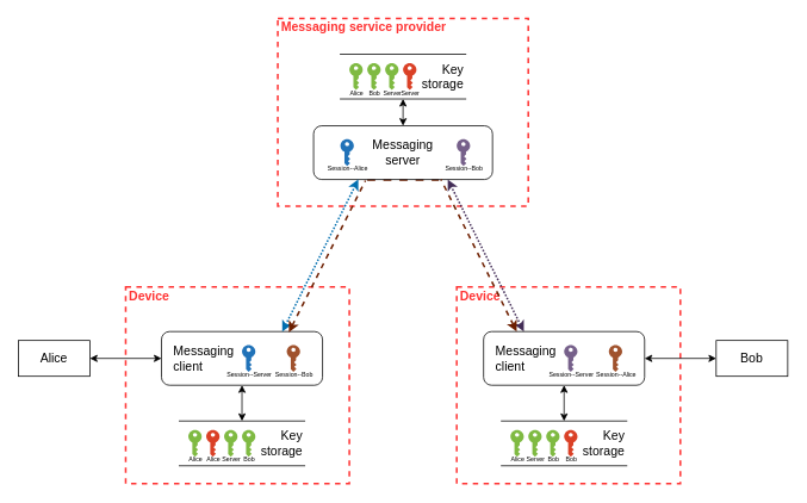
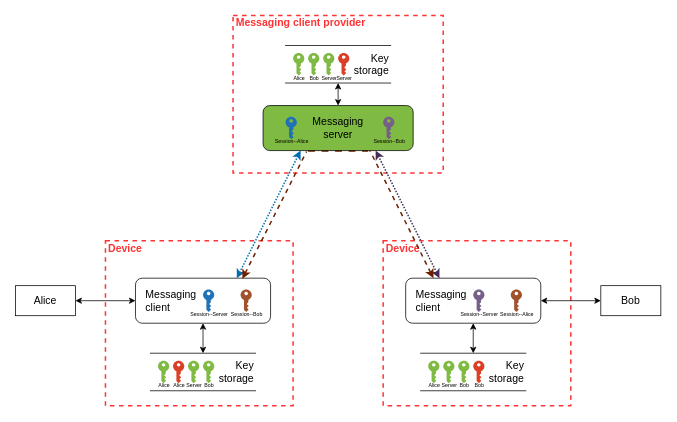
  <mxCell id="0" />
  <mxCell id="1" value="Base - device" style="" parent="0" />
  <mxCell id="2" value="" style="endArrow=none;startArrow=none;html=1;fontColor=#FF3333;dashed=1;strokeWidth=3;fillColor=#a0522d;strokeColor=#6D1F00;endFill=0;startFill=0;" edge="1" parent="1"><mxGeometry width="50" height="50" relative="1" as="geometry"><mxPoint x="410" y="200" as="sourcePoint" /><mxPoint x="490" y="200" as="targetPoint" /></mxGeometry></mxCell>
- <mxCell id="3" value="&lt;font style=&quot;font-size: 14px&quot;&gt;Messaging&lt;br&gt;server&lt;/font&gt;" style="rounded=1;whiteSpace=wrap;html=1;" parent="1" vertex="1"><mxGeometry x="350" y="140" width="200" height="60" as="geometry" /></mxCell>
+ <mxCell id="3" value="&lt;font style=&quot;font-size: 14px&quot;&gt;Messaging&lt;br&gt;server&lt;/font&gt;" style="rounded=1;whiteSpace=wrap;html=1;fillColor=#7fba42;" parent="1" vertex="1"><mxGeometry x="350" y="140" width="200" height="60" as="geometry" /></mxCell>
  <mxCell id="4" value="&lt;font style=&quot;font-size: 14px&quot;&gt;Device&lt;/font&gt;" style="html=1;fontColor=#FF3333;fontStyle=1;align=left;verticalAlign=top;spacing=0;labelBorderColor=none;fillColor=none;dashed=1;strokeWidth=2;strokeColor=#FF3333;spacingLeft=4;spacingTop=-3;" parent="1" vertex="1"><mxGeometry x="140" y="320" width="250" height="220" as="geometry" /></mxCell>
  <mxCell id="5" value="&lt;font style=&quot;font-size: 14px&quot;&gt;Device&lt;/font&gt;" style="html=1;fontColor=#FF3333;fontStyle=1;align=left;verticalAlign=top;spacing=0;labelBorderColor=none;fillColor=none;dashed=1;strokeWidth=2;strokeColor=#FF3333;spacingLeft=4;spacingTop=-3;" parent="1" vertex="1"><mxGeometry x="510" y="320" width="250" height="220" as="geometry" /></mxCell>
  <mxCell id="6" value="&lt;blockquote style=&quot;margin: 0 0 0 40px ; border: none ; padding: 0px&quot;&gt;&lt;/blockquote&gt;&lt;span style=&quot;font-size: 14px&quot;&gt;Key&lt;/span&gt;&lt;br&gt;&lt;font style=&quot;font-size: 14px&quot;&gt;storage&lt;/font&gt;" style="shape=partialRectangle;whiteSpace=wrap;html=1;left=0;right=0;fillColor=none;align=right;" parent="1" vertex="1"><mxGeometry x="200" y="470" width="140" height="50" as="geometry" /></mxCell>
  <mxCell id="7" value="&lt;span style=&quot;font-size: 14px&quot;&gt;Alice&lt;/span&gt;" style="rounded=0;whiteSpace=wrap;html=1;" parent="1" vertex="1"><mxGeometry x="20" width="80" height="40" as="geometry" y="380" /></mxCell>
  <mxCell id="8" value="" style="endArrow=classic;startArrow=classic;html=1;fontColor=#FF3333;entryX=1;entryY=0.5;entryDx=0;entryDy=0;exitX=0;exitY=0.5;exitDx=0;exitDy=0;" parent="1" source="9" target="7" edge="1"><mxGeometry width="50" height="50" relative="1" as="geometry"><mxPoint x="250" y="495" as="sourcePoint" /><mxPoint x="100" y="457.5" as="targetPoint" /></mxGeometry></mxCell>
  <mxCell id="9" value="&lt;font style=&quot;font-size: 14px&quot;&gt;&amp;nbsp; &amp;nbsp;Messaging&lt;br&gt;&lt;/font&gt;&lt;font style=&quot;font-size: 14px&quot;&gt;&amp;nbsp; &amp;nbsp;client&lt;/font&gt;" style="rounded=1;whiteSpace=wrap;html=1;align=left;" parent="1" vertex="1"><mxGeometry x="180" y="370" width="180" height="60" as="geometry" /></mxCell>
  <mxCell id="10" value="&lt;font style=&quot;font-size: 14px&quot;&gt;Bob&lt;/font&gt;" style="rounded=0;whiteSpace=wrap;html=1;" parent="1" vertex="1"><mxGeometry x="800" width="80" height="40" as="geometry" y="380" /></mxCell>
  <mxCell id="11" value="" style="endArrow=classic;startArrow=classic;html=1;fontColor=#FF3333;entryX=0;entryY=0.5;entryDx=0;entryDy=0;exitX=1;exitY=0.5;exitDx=0;exitDy=0;" parent="1" source="20" target="10" edge="1"><mxGeometry width="50" height="50" relative="1" as="geometry"><mxPoint x="645" y="400" as="sourcePoint" /><mxPoint x="445" y="467.5" as="targetPoint" /></mxGeometry></mxCell>
- <mxCell id="12" value="&lt;font style=&quot;font-size: 14px&quot;&gt;Messaging service provider&lt;/font&gt;" style="html=1;fontColor=#FF3333;fontStyle=1;align=left;verticalAlign=top;spacing=0;labelBorderColor=none;fillColor=none;dashed=1;strokeWidth=2;strokeColor=#FF3333;spacingLeft=4;spacingTop=-3;" parent="1" vertex="1"><mxGeometry x="310" y="20" width="280" height="210" as="geometry" /></mxCell>
+ <mxCell id="12" value="&lt;font style=&quot;font-size: 14px&quot;&gt;Messaging client provider&lt;/font&gt;" style="html=1;fontColor=#FF3333;fontStyle=1;align=left;verticalAlign=top;spacing=0;labelBorderColor=none;fillColor=none;dashed=1;strokeWidth=2;strokeColor=#FF3333;spacingLeft=4;spacingTop=-3;" parent="1" vertex="1"><mxGeometry x="310" y="20" width="280" height="210" as="geometry" /></mxCell>
  <mxCell id="13" value="" style="endArrow=classic;startArrow=classic;html=1;fontColor=#FF3333;entryX=0.25;entryY=1;entryDx=0;entryDy=0;exitX=0.75;exitY=0;exitDx=0;exitDy=0;dashed=1;strokeWidth=2;dashPattern=1 1;fillColor=#1ba1e2;strokeColor=#006EAF;" parent="1" source="9" target="3" edge="1"><mxGeometry width="50" height="50" relative="1" as="geometry"><mxPoint x="260" y="410" as="sourcePoint" /><mxPoint x="560" y="410" as="targetPoint" /></mxGeometry></mxCell>
  <mxCell id="14" value="" style="endArrow=classic;startArrow=classic;html=1;fontColor=#FF3333;entryX=0.75;entryY=1;entryDx=0;entryDy=0;dashed=1;strokeWidth=2;dashPattern=1 1;fillColor=#76608a;strokeColor=#432D57;exitX=0.25;exitY=0;exitDx=0;exitDy=0;" parent="1" source="20" target="3" edge="1"><mxGeometry width="50" height="50" relative="1" as="geometry"><mxPoint x="580" y="370" as="sourcePoint" /><mxPoint x="380" y="210" as="targetPoint" /></mxGeometry></mxCell>
  <mxCell id="15" value="&lt;font style=&quot;font-size: 7px&quot;&gt;Alice&lt;/font&gt;" style="pointerEvents=1;shadow=0;dashed=0;html=1;strokeColor=none;labelPosition=center;verticalLabelPosition=bottom;verticalAlign=top;outlineConnect=0;align=center;shape=mxgraph.office.security.key_permissions;fillColor=#DA4026;spacing=0;spacingTop=-10;" parent="1" vertex="1"><mxGeometry x="230" y="480" width="15" height="30" as="geometry" /></mxCell>
  <mxCell id="16" value="&lt;font style=&quot;font-size: 7px&quot;&gt;Alice&lt;/font&gt;" style="pointerEvents=1;shadow=0;dashed=0;html=1;strokeColor=none;labelPosition=center;verticalLabelPosition=bottom;verticalAlign=top;outlineConnect=0;align=center;shape=mxgraph.office.security.key_permissions;fillColor=#7FBA42;horizontal=1;spacing=0;spacingTop=-10;" parent="1" vertex="1"><mxGeometry x="210" y="480" width="15" height="30" as="geometry" /></mxCell>
  <mxCell id="17" value="&lt;font style=&quot;font-size: 7px&quot;&gt;&lt;font style=&quot;font-size: 7px&quot;&gt;Session&lt;/font&gt;&lt;font style=&quot;font-size: 7px&quot;&gt;--Server&lt;/font&gt;&lt;/font&gt;&lt;font&gt;&lt;br&gt;&lt;/font&gt;" style="pointerEvents=1;shadow=0;dashed=0;html=1;strokeColor=none;labelPosition=center;verticalLabelPosition=bottom;verticalAlign=top;outlineConnect=0;align=center;shape=mxgraph.office.security.key_permissions;fillColor=#2072B8;fontSize=12;spacing=0;spacingTop=-10;" parent="1" vertex="1"><mxGeometry x="270" y="385" width="15" height="30" as="geometry" /></mxCell>
  <mxCell id="18" value="" style="endArrow=classic;startArrow=classic;html=1;fontColor=#FF3333;exitX=0.5;exitY=1;exitDx=0;exitDy=0;entryX=0.5;entryY=0;entryDx=0;entryDy=0;" parent="1" source="9" target="6" edge="1"><mxGeometry width="50" height="50" relative="1" as="geometry"><mxPoint x="190" y="410" as="sourcePoint" /><mxPoint x="110" y="410" as="targetPoint" /></mxGeometry></mxCell>
  <mxCell id="19" value="&lt;blockquote style=&quot;margin: 0 0 0 40px ; border: none ; padding: 0px&quot;&gt;&lt;/blockquote&gt;&lt;span style=&quot;font-size: 14px&quot;&gt;Key&lt;/span&gt;&lt;br&gt;&lt;font style=&quot;font-size: 14px&quot;&gt;storage&lt;/font&gt;" style="shape=partialRectangle;whiteSpace=wrap;html=1;left=0;right=0;fillColor=none;align=right;" parent="1" vertex="1"><mxGeometry x="560" y="470" width="140" height="50" as="geometry" /></mxCell>
  <mxCell id="20" value="&lt;font style=&quot;font-size: 14px&quot;&gt;&amp;nbsp; &amp;nbsp;Messaging&lt;br&gt;&lt;/font&gt;&lt;font style=&quot;font-size: 14px&quot;&gt;&amp;nbsp; &amp;nbsp;client&lt;/font&gt;" style="rounded=1;whiteSpace=wrap;html=1;align=left;" parent="1" vertex="1"><mxGeometry x="540" y="370" width="180" height="60" as="geometry" /></mxCell>
  <mxCell id="21" value="&lt;font style=&quot;font-size: 7px&quot;&gt;Bob&lt;/font&gt;" style="pointerEvents=1;shadow=0;dashed=0;html=1;strokeColor=none;labelPosition=center;verticalLabelPosition=bottom;verticalAlign=top;outlineConnect=0;align=center;shape=mxgraph.office.security.key_permissions;fillColor=#DA4026;spacing=0;spacingTop=-10;" parent="1" vertex="1"><mxGeometry x="630" y="480" width="15" height="30" as="geometry" /></mxCell>
  <mxCell id="22" value="&lt;font style=&quot;font-size: 7px&quot;&gt;Bob&lt;/font&gt;" style="pointerEvents=1;shadow=0;dashed=0;html=1;strokeColor=none;labelPosition=center;verticalLabelPosition=bottom;verticalAlign=top;outlineConnect=0;align=center;shape=mxgraph.office.security.key_permissions;fillColor=#7FBA42;horizontal=1;spacing=0;spacingTop=-10;" parent="1" vertex="1"><mxGeometry x="610" y="480" width="15" height="30" as="geometry" /></mxCell>
  <mxCell id="23" value="&lt;font style=&quot;font-size: 7px&quot;&gt;&lt;font style=&quot;font-size: 7px&quot;&gt;Session&lt;/font&gt;&lt;font style=&quot;font-size: 7px&quot;&gt;--Server&lt;/font&gt;&lt;/font&gt;&lt;font&gt;&lt;br&gt;&lt;/font&gt;" style="pointerEvents=1;shadow=0;dashed=0;html=1;labelPosition=center;verticalLabelPosition=bottom;verticalAlign=top;outlineConnect=0;align=center;shape=mxgraph.office.security.key_permissions;fillColor=#76608a;fontSize=12;spacing=0;spacingTop=-10;strokeColor=none;" parent="1" vertex="1"><mxGeometry x="630" y="385" width="15" height="30" as="geometry" /></mxCell>
  <mxCell id="24" value="" style="endArrow=classic;startArrow=classic;html=1;fontColor=#FF3333;exitX=0.5;exitY=1;exitDx=0;exitDy=0;entryX=0.5;entryY=0;entryDx=0;entryDy=0;" parent="1" source="20" target="19" edge="1"><mxGeometry width="50" height="50" relative="1" as="geometry"><mxPoint x="545" y="410" as="sourcePoint" /><mxPoint x="465" y="410" as="targetPoint" /></mxGeometry></mxCell>
  <mxCell id="25" value="&lt;font style=&quot;font-size: 7px&quot;&gt;Server&lt;/font&gt;" style="pointerEvents=1;shadow=0;dashed=0;html=1;strokeColor=none;labelPosition=center;verticalLabelPosition=bottom;verticalAlign=top;outlineConnect=0;align=center;shape=mxgraph.office.security.key_permissions;fillColor=#7FBA42;horizontal=1;spacing=0;spacingTop=-10;" parent="1" vertex="1"><mxGeometry x="250" y="480" width="15" height="30" as="geometry" /></mxCell>
  <mxCell id="26" value="&lt;font style=&quot;font-size: 7px&quot;&gt;Server&lt;/font&gt;" style="pointerEvents=1;shadow=0;dashed=0;html=1;strokeColor=none;labelPosition=center;verticalLabelPosition=bottom;verticalAlign=top;outlineConnect=0;align=center;shape=mxgraph.office.security.key_permissions;fillColor=#7FBA42;horizontal=1;spacing=0;spacingTop=-10;" parent="1" vertex="1"><mxGeometry x="590" y="480" width="15" height="30" as="geometry" /></mxCell>
  <mxCell id="27" value="&lt;blockquote style=&quot;margin: 0 0 0 40px ; border: none ; padding: 0px&quot;&gt;&lt;/blockquote&gt;&lt;span style=&quot;font-size: 14px&quot;&gt;Key&lt;/span&gt;&lt;br&gt;&lt;font style=&quot;font-size: 14px&quot;&gt;storage&lt;/font&gt;" style="shape=partialRectangle;whiteSpace=wrap;html=1;left=0;right=0;fillColor=none;align=right;" parent="1" vertex="1"><mxGeometry x="380" y="60" width="140" height="50" as="geometry" /></mxCell>
  <mxCell id="28" value="&lt;font style=&quot;font-size: 7px&quot;&gt;Server&lt;/font&gt;" style="pointerEvents=1;shadow=0;dashed=0;html=1;strokeColor=none;labelPosition=center;verticalLabelPosition=bottom;verticalAlign=top;outlineConnect=0;align=center;shape=mxgraph.office.security.key_permissions;fillColor=#DA4026;spacing=0;spacingTop=-10;" parent="1" vertex="1"><mxGeometry x="450" y="70" width="15" height="30" as="geometry" /></mxCell>
  <mxCell id="29" value="&lt;font style=&quot;font-size: 7px&quot;&gt;Server&lt;/font&gt;" style="pointerEvents=1;shadow=0;dashed=0;html=1;strokeColor=none;labelPosition=center;verticalLabelPosition=bottom;verticalAlign=top;outlineConnect=0;align=center;shape=mxgraph.office.security.key_permissions;fillColor=#7FBA42;horizontal=1;spacing=0;spacingTop=-10;" parent="1" vertex="1"><mxGeometry x="430" y="70" width="15" height="30" as="geometry" /></mxCell>
  <mxCell id="30" value="&lt;font style=&quot;font-size: 7px&quot;&gt;Bob&lt;/font&gt;" style="pointerEvents=1;shadow=0;dashed=0;html=1;strokeColor=none;labelPosition=center;verticalLabelPosition=bottom;verticalAlign=top;outlineConnect=0;align=center;shape=mxgraph.office.security.key_permissions;fillColor=#7FBA42;horizontal=1;spacing=0;spacingTop=-10;" parent="1" vertex="1"><mxGeometry x="410" y="70" width="15" height="30" as="geometry" /></mxCell>
  <mxCell id="31" value="&lt;font style=&quot;font-size: 7px&quot;&gt;Alice&lt;/font&gt;" style="pointerEvents=1;shadow=0;dashed=0;html=1;strokeColor=none;labelPosition=center;verticalLabelPosition=bottom;verticalAlign=top;outlineConnect=0;align=center;shape=mxgraph.office.security.key_permissions;fillColor=#7FBA42;horizontal=1;spacing=0;spacingTop=-10;" parent="1" vertex="1"><mxGeometry x="390" y="70" width="15" height="30" as="geometry" /></mxCell>
  <mxCell id="32" value="" style="endArrow=classic;startArrow=classic;html=1;fontColor=#FF3333;exitX=0.5;exitY=1;exitDx=0;exitDy=0;entryX=0.5;entryY=0;entryDx=0;entryDy=0;" parent="1" source="27" target="3" edge="1"><mxGeometry width="50" height="50" relative="1" as="geometry"><mxPoint x="650" y="440" as="sourcePoint" /><mxPoint x="650" y="480" as="targetPoint" /></mxGeometry></mxCell>
  <mxCell id="33" value="&lt;font style=&quot;font-size: 7px&quot;&gt;&lt;font style=&quot;font-size: 7px&quot;&gt;Session&lt;/font&gt;&lt;font style=&quot;font-size: 7px&quot;&gt;--Alice&lt;/font&gt;&lt;/font&gt;&lt;font&gt;&lt;br&gt;&lt;/font&gt;" style="pointerEvents=1;shadow=0;dashed=0;html=1;strokeColor=none;labelPosition=center;verticalLabelPosition=bottom;verticalAlign=top;outlineConnect=0;align=center;shape=mxgraph.office.security.key_permissions;fillColor=#2072B8;fontSize=12;spacing=0;spacingTop=-10;" parent="1" vertex="1"><mxGeometry x="380" y="155" width="15" height="30" as="geometry" /></mxCell>
  <mxCell id="34" value="&lt;font style=&quot;font-size: 7px&quot;&gt;&lt;font style=&quot;font-size: 7px&quot;&gt;Session&lt;/font&gt;&lt;font style=&quot;font-size: 7px&quot;&gt;--Bob&lt;/font&gt;&lt;/font&gt;&lt;font&gt;&lt;br&gt;&lt;/font&gt;" style="pointerEvents=1;shadow=0;dashed=0;html=1;labelPosition=center;verticalLabelPosition=bottom;verticalAlign=top;outlineConnect=0;align=center;shape=mxgraph.office.security.key_permissions;fillColor=#76608a;fontSize=12;spacing=0;spacingTop=-10;strokeColor=none;" parent="1" vertex="1"><mxGeometry x="510" y="155" width="15" height="30" as="geometry" /></mxCell>
  <mxCell id="35" value="&lt;font style=&quot;font-size: 7px&quot;&gt;Bob&lt;/font&gt;" style="pointerEvents=1;shadow=0;dashed=0;html=1;strokeColor=none;labelPosition=center;verticalLabelPosition=bottom;verticalAlign=top;outlineConnect=0;align=center;shape=mxgraph.office.security.key_permissions;fillColor=#7FBA42;horizontal=1;spacing=0;spacingTop=-10;" vertex="1" parent="1"><mxGeometry x="270" y="480" width="15" height="30" as="geometry" /></mxCell>
  <mxCell id="36" value="&lt;font style=&quot;font-size: 7px&quot;&gt;Alice&lt;/font&gt;" style="pointerEvents=1;shadow=0;dashed=0;html=1;strokeColor=none;labelPosition=center;verticalLabelPosition=bottom;verticalAlign=top;outlineConnect=0;align=center;shape=mxgraph.office.security.key_permissions;fillColor=#7FBA42;horizontal=1;spacing=0;spacingTop=-10;" vertex="1" parent="1"><mxGeometry x="570" y="480" width="15" height="30" as="geometry" /></mxCell>
  <mxCell id="37" value="&lt;font style=&quot;font-size: 7px&quot;&gt;&lt;font style=&quot;font-size: 7px&quot;&gt;Session&lt;/font&gt;&lt;font style=&quot;font-size: 7px&quot;&gt;--Bob&lt;/font&gt;&lt;/font&gt;&lt;font&gt;&lt;br&gt;&lt;/font&gt;" style="pointerEvents=1;shadow=0;dashed=0;html=1;labelPosition=center;verticalLabelPosition=bottom;verticalAlign=top;outlineConnect=0;align=center;shape=mxgraph.office.security.key_permissions;fillColor=#a0522d;fontSize=12;spacing=0;spacingTop=-10;strokeColor=none;" vertex="1" parent="1"><mxGeometry x="320" y="385" width="15" height="30" as="geometry" /></mxCell>
  <mxCell id="38" value="&lt;font style=&quot;font-size: 7px&quot;&gt;&lt;font style=&quot;font-size: 7px&quot;&gt;Session&lt;/font&gt;&lt;font style=&quot;font-size: 7px&quot;&gt;--Alice&lt;/font&gt;&lt;/font&gt;&lt;font&gt;&lt;br&gt;&lt;/font&gt;" style="pointerEvents=1;shadow=0;dashed=0;html=1;labelPosition=center;verticalLabelPosition=bottom;verticalAlign=top;outlineConnect=0;align=center;shape=mxgraph.office.security.key_permissions;fillColor=#a0522d;fontSize=12;spacing=0;spacingTop=-10;strokeColor=none;" vertex="1" parent="1"><mxGeometry x="680" y="385" width="15" height="30" as="geometry" /></mxCell>
  <mxCell id="39" value="" style="endArrow=none;startArrow=classic;html=1;fontColor=#FF3333;exitX=0.791;exitY=0.013;exitDx=0;exitDy=0;dashed=1;strokeWidth=2;fillColor=#a0522d;strokeColor=#6D1F00;endFill=0;exitPerimeter=0;entryX=0.29;entryY=1.02;entryDx=0;entryDy=0;entryPerimeter=0;" edge="1" parent="1" source="9" target="3"><mxGeometry width="50" height="50" relative="1" as="geometry"><mxPoint x="325" as="sourcePoint" y="380" /><mxPoint x="410" y="210" as="targetPoint" /></mxGeometry></mxCell>
  <mxCell id="40" value="" style="endArrow=none;startArrow=classic;html=1;fontColor=#FF3333;dashed=1;strokeWidth=2;fillColor=#a0522d;strokeColor=#6D1F00;endFill=0;entryX=0.712;entryY=1;entryDx=0;entryDy=0;entryPerimeter=0;" edge="1" parent="1" target="3"><mxGeometry width="50" height="50" relative="1" as="geometry"><mxPoint x="577" y="370" as="sourcePoint" /><mxPoint x="418" y="211.2" as="targetPoint" /></mxGeometry></mxCell>
